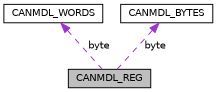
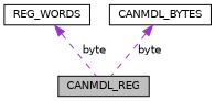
  digraph {
    node [color=black fillcolor=white fontname=Helvetica fontsize=10 shape=record style=filled]
    edge [color=darkorchid3 dir=back fontname=Helvetica fontsize=10 labelfontname=Helvetica labelfontsize=10 style=dashed]
    n1 [fillcolor=grey75 fontcolor=black height=0.2 label=CANMDL_REG width=0.4]
-   n2 [height=0.2 label=CANMDL_WORDS width=0.4]
+   n2 [height=0.2 label=REG_WORDS width=0.4]
    n3 [height=0.2 label=CANMDL_BYTES width=0.4]
    n2 -> n1 [label=" byte"]
    n3 -> n1 [label=" byte"]
  }
